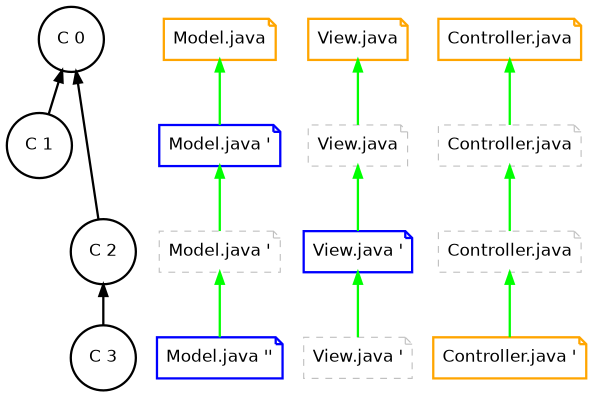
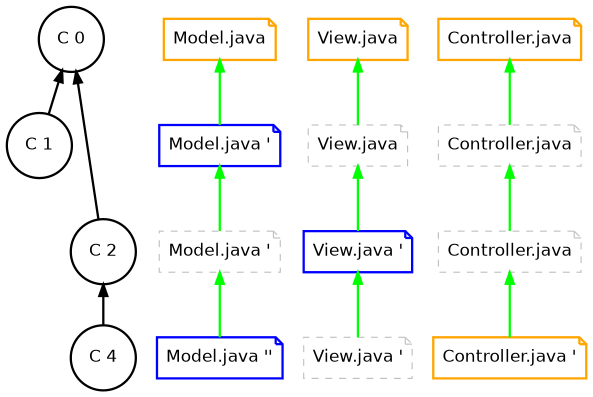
  digraph {
    fontname="DejaVu Sans"
    rankdir=TB
    splines=line
    node [fontname="DejaVu Sans" fontsize=15.0 shape=note style=bold color=gray]
    edge [arrowhead=open dir=back fontname="DejaVu Sans" style=bold color=green]
    n1 [label="C 0" shape=circle color=""]
    n2 [color=orange group=file_1 label="Model.java"]
    n3 [color=orange group=file_2 label="View.java"]
    n4 [color=orange group=file_3 label="Controller.java"]
    n5 [label="C 1" shape=circle color=""]
    n6 [color=blue group=file_1 label="Model.java '"]
    n7 [label="C 2" shape=circle color=""]
    n8 [color=blue group=file_2 label="View.java '"]
-   n9 [label="C 3" shape=circle color=""]
+   n9 [label="C 4" shape=circle color=""]
    n10 [color=blue group=file_1 label="Model.java ''"]
    n11 [color=orange group=file_3 label="Controller.java '"]
    n12 [group=file_2 label="View.java" style=dashed]
    n13 [group=file_3 label="Controller.java" style=dashed]
    n14 [group=file_1 label="Model.java '" style=dashed]
    n15 [group=file_2 label="View.java '" style=dashed]
    n16 [group=file_3 label="Controller.java" style=dashed]
    subgraph sub_1 {
      rank=same
      n1
      n2
      n3
      n4
    }
    subgraph sub_2 {
      rank=same
      n5
      n6
    }
    subgraph sub_3 {
      rank=same
      n7
      n8
    }
    subgraph sub_4 {
      rank=same
      n9
      n10
      n11
    }
    n1 -> n5 [color=""]
    n1 -> n7 [color=""]
    n2 -> n6
    n3 -> n12
    n4 -> n13
    n6 -> n14
    n7 -> n9 [color=""]
    n8 -> n15
    n12 -> n8
    n13 -> n16
    n14 -> n10
    n16 -> n11
  }
